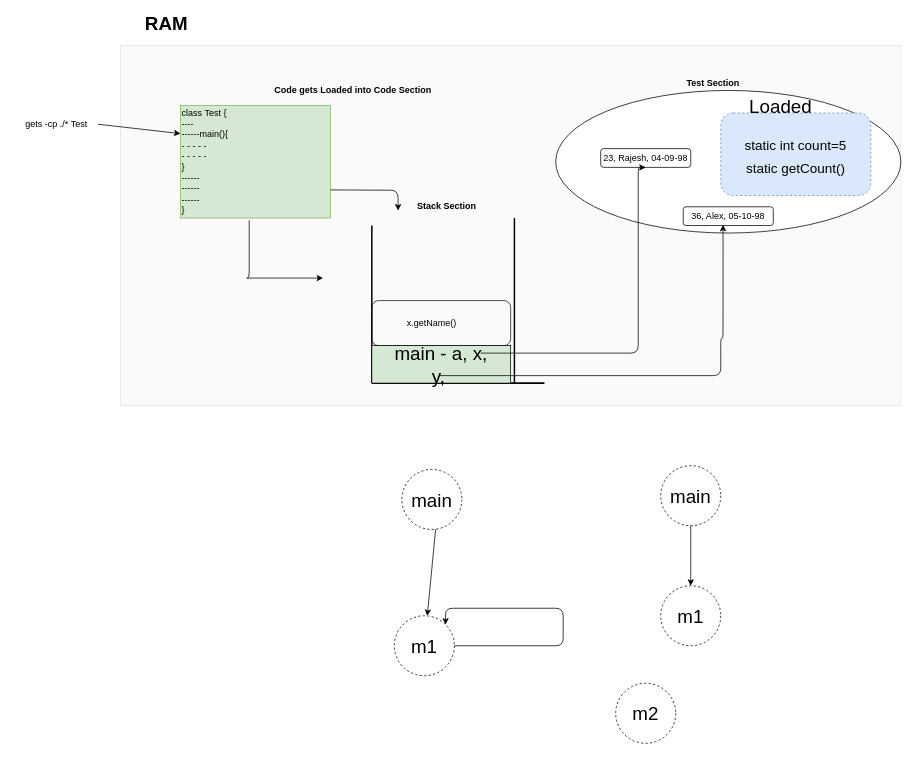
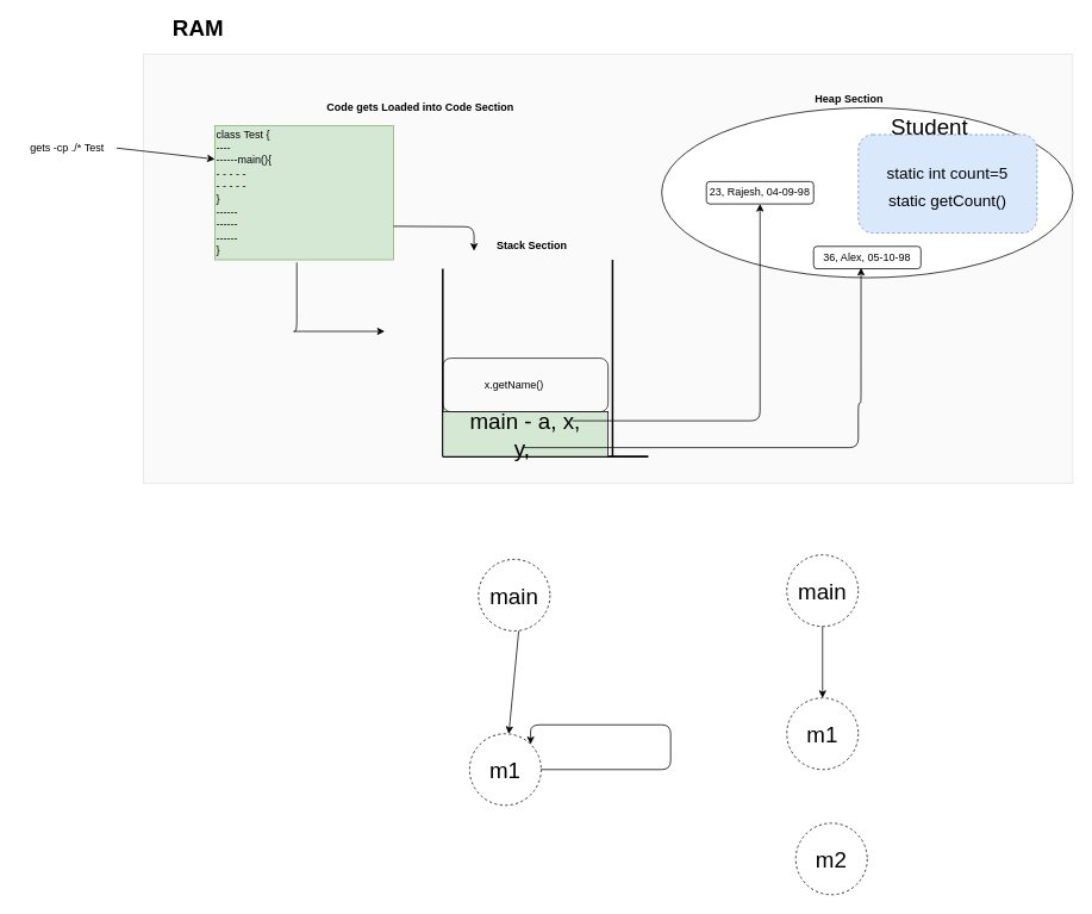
  <mxCell id="0" />
  <mxCell id="1" parent="0" />
  <mxCell id="2" value="" style="rounded=1;whiteSpace=wrap;html=1;align=left;" vertex="1" parent="1"><mxGeometry x="495" y="400" width="185" height="60" as="geometry" /></mxCell>
  <mxCell id="3" value="" style="rounded=0;whiteSpace=wrap;html=1;opacity=10;fillColor=#CCCCCC;" parent="1" vertex="1"><mxGeometry x="160" y="60" width="1040" height="480" as="geometry" /></mxCell>
  <mxCell id="4" value="gets -cp ./* Test" style="text;html=1;strokeColor=none;fillColor=none;align=center;verticalAlign=middle;whiteSpace=wrap;rounded=0;" parent="1" vertex="1"><mxGeometry x="20" y="150" width="110" height="30" as="geometry" /></mxCell>
  <mxCell id="5" value="class Test {&lt;br&gt;----&lt;br&gt;------main(){&lt;br&gt;- - - - -&amp;nbsp;&lt;br&gt;- - - - -&lt;br&gt;}&lt;br&gt;------&lt;br&gt;------&lt;br&gt;------&lt;br&gt;}" style="rounded=0;whiteSpace=wrap;html=1;align=left;fillColor=#d5e8d4;strokeColor=#82b366;" parent="1" vertex="1"><mxGeometry x="240" y="140" width="200" height="150" as="geometry" /></mxCell>
  <mxCell id="6" value="" style="endArrow=classic;html=1;exitX=1;exitY=0.5;exitDx=0;exitDy=0;entryX=0;entryY=0.25;entryDx=0;entryDy=0;" parent="1" source="4" target="5" edge="1"><mxGeometry width="50" height="50" relative="1" as="geometry"><mxPoint x="380" y="280" as="sourcePoint" /><mxPoint x="430" y="230" as="targetPoint" /></mxGeometry></mxCell>
  <mxCell id="7" value="Code gets Loaded into Code Section" style="text;html=1;strokeColor=none;fillColor=none;align=center;verticalAlign=middle;whiteSpace=wrap;rounded=0;fontStyle=1" parent="1" vertex="1"><mxGeometry x="355" y="110" width="230" height="20" as="geometry" /></mxCell>
  <mxCell id="8" value="" style="edgeStyle=segmentEdgeStyle;endArrow=classic;html=1;exitX=0.458;exitY=1.02;exitDx=0;exitDy=0;exitPerimeter=0;" parent="1" source="5" edge="1"><mxGeometry width="50" height="50" relative="1" as="geometry"><mxPoint x="380" y="340" as="sourcePoint" /><mxPoint x="430" y="370" as="targetPoint" /><Array as="points"><mxPoint x="327" y="370" /><mxPoint x="430" y="370" /></Array></mxGeometry></mxCell>
  <mxCell id="9" value="" style="line;strokeWidth=2;direction=south;html=1;align=left;" parent="1" vertex="1"><mxGeometry x="490" y="300" width="10" height="210" as="geometry" /></mxCell>
  <mxCell id="10" value="" style="line;strokeWidth=2;direction=south;html=1;align=left;" parent="1" vertex="1"><mxGeometry x="680" y="290" width="10" height="220" as="geometry" /></mxCell>
  <mxCell id="11" value="" style="line;strokeWidth=2;direction=south;html=1;align=left;rotation=90;" parent="1" vertex="1"><mxGeometry x="605" y="395" width="10" height="230" as="geometry" /></mxCell>
  <mxCell id="12" value="" style="ellipse;whiteSpace=wrap;html=1;align=left;" parent="1" vertex="1"><mxGeometry x="740" y="120" width="460" height="190" as="geometry" /></mxCell>
  <mxCell id="13" value="Stack Section" style="text;html=1;strokeColor=none;fillColor=none;align=center;verticalAlign=middle;whiteSpace=wrap;rounded=0;fontStyle=1" parent="1" vertex="1"><mxGeometry x="480" y="265" width="230" height="20" as="geometry" /></mxCell>
- <mxCell id="14" value="Test Section" style="text;html=1;strokeColor=none;fillColor=none;align=center;verticalAlign=middle;whiteSpace=wrap;rounded=0;fontStyle=1" parent="1" vertex="1"><mxGeometry x="835" y="100" width="230" height="20" as="geometry" /></mxCell>
+ <mxCell id="14" value="Heap Section" style="text;html=1;strokeColor=none;fillColor=none;align=center;verticalAlign=middle;whiteSpace=wrap;rounded=0;fontStyle=1" parent="1" vertex="1"><mxGeometry x="835" y="100" width="230" height="20" as="geometry" /></mxCell>
  <mxCell id="15" value="" style="edgeStyle=elbowEdgeStyle;elbow=vertical;endArrow=classic;html=1;exitX=1;exitY=0.75;exitDx=0;exitDy=0;" parent="1" source="5" edge="1"><mxGeometry width="50" height="50" relative="1" as="geometry"><mxPoint x="640" y="370" as="sourcePoint" /><mxPoint x="530" y="280" as="targetPoint" /><Array as="points"><mxPoint x="530" y="253" /></Array></mxGeometry></mxCell>
  <mxCell id="16" value="RAM&amp;nbsp;" style="text;html=1;strokeColor=none;fillColor=none;align=center;verticalAlign=middle;whiteSpace=wrap;rounded=0;opacity=10;fontStyle=1;fontSize=25;" parent="1" vertex="1"><mxGeometry x="190" y="20" width="70" height="20" as="geometry" /></mxCell>
  <mxCell id="17" value="main - a, x, &lt;br&gt;y,&amp;nbsp;" style="rounded=0;whiteSpace=wrap;html=1;fontSize=25;fillColor=#d5e8d4;" parent="1" vertex="1"><mxGeometry x="495" y="460" width="185" height="50" as="geometry" /></mxCell>
  <mxCell id="18" value="&lt;font style=&quot;font-size: 18px&quot;&gt;static int count=5&lt;br&gt;static getCount()&lt;br&gt;&lt;/font&gt;" style="rounded=1;whiteSpace=wrap;html=1;fillColor=#dae8fc;fontSize=25;dashed=1;strokeColor=#6c8ebf;" parent="1" vertex="1"><mxGeometry x="960" y="150" width="200" height="110" as="geometry" /></mxCell>
- <mxCell id="19" value="Loaded" style="text;html=1;strokeColor=none;fillColor=none;align=center;verticalAlign=middle;whiteSpace=wrap;rounded=0;dashed=1;fontSize=25;" parent="1" vertex="1"><mxGeometry x="1000" y="130" width="80" height="20" as="geometry" /></mxCell>
+ <mxCell id="19" value="Student" style="text;html=1;strokeColor=none;fillColor=none;align=center;verticalAlign=middle;whiteSpace=wrap;rounded=0;dashed=1;fontSize=25;" parent="1" vertex="1"><mxGeometry x="1000" y="130" width="80" height="20" as="geometry" /></mxCell>
  <mxCell id="20" value="main" style="ellipse;whiteSpace=wrap;html=1;aspect=fixed;dashed=1;strokeColor=#000000;fillColor=#FFFFFF;fontSize=25;" parent="1" vertex="1"><mxGeometry x="535" y="625" width="80" height="80" as="geometry" /></mxCell>
  <mxCell id="21" value="m1" style="ellipse;whiteSpace=wrap;html=1;aspect=fixed;dashed=1;strokeColor=#000000;fillColor=#FFFFFF;fontSize=25;" parent="1" vertex="1"><mxGeometry x="525" y="820" width="80" height="80" as="geometry" /></mxCell>
  <mxCell id="22" value="" style="endArrow=classic;html=1;fontSize=25;" parent="1" target="21" edge="1"><mxGeometry width="50" height="50" relative="1" as="geometry"><mxPoint x="580" y="705" as="sourcePoint" /><mxPoint x="630" y="655" as="targetPoint" /></mxGeometry></mxCell>
  <mxCell id="23" value="" style="edgeStyle=segmentEdgeStyle;endArrow=classic;html=1;fontSize=25;entryX=1;entryY=0;entryDx=0;entryDy=0;" parent="1" target="21" edge="1"><mxGeometry width="50" height="50" relative="1" as="geometry"><mxPoint x="605" y="860" as="sourcePoint" /><mxPoint x="655" y="810" as="targetPoint" /><Array as="points"><mxPoint x="750" y="860" /><mxPoint x="750" y="810" /><mxPoint x="594" y="810" /></Array></mxGeometry></mxCell>
  <mxCell id="24" value="main" style="ellipse;whiteSpace=wrap;html=1;aspect=fixed;dashed=1;strokeColor=#000000;fillColor=#FFFFFF;fontSize=25;" parent="1" vertex="1"><mxGeometry x="880" y="620" width="80" height="80" as="geometry" /></mxCell>
  <mxCell id="25" value="m1" style="ellipse;whiteSpace=wrap;html=1;aspect=fixed;dashed=1;strokeColor=#000000;fillColor=#FFFFFF;fontSize=25;" parent="1" vertex="1"><mxGeometry x="880" y="780" width="80" height="80" as="geometry" /></mxCell>
- <mxCell id="26" value="m2" style="ellipse;whiteSpace=wrap;html=1;aspect=fixed;dashed=1;strokeColor=#000000;fillColor=#FFFFFF;fontSize=25;" parent="1" vertex="1"><mxGeometry x="820" y="910" width="80" height="80" as="geometry" /></mxCell>
+ <mxCell id="26" value="m2" style="ellipse;whiteSpace=wrap;html=1;aspect=fixed;dashed=1;strokeColor=#000000;fillColor=#FFFFFF;fontSize=25;" parent="1" vertex="1"><mxGeometry x="890" y="920" width="80" height="80" as="geometry" /></mxCell>
  <mxCell id="27" value="" style="endArrow=classic;html=1;fontSize=25;entryX=0.5;entryY=0;entryDx=0;entryDy=0;exitX=0.5;exitY=1;exitDx=0;exitDy=0;" parent="1" source="24" target="25" edge="1"><mxGeometry width="50" height="50" relative="1" as="geometry"><mxPoint x="630" y="810" as="sourcePoint" /><mxPoint x="680" y="760" as="targetPoint" /></mxGeometry></mxCell>
- <mxCell id="28" value="23, Rajesh, 04-09-98" style="rounded=1;whiteSpace=wrap;html=1;" vertex="1" parent="1"><mxGeometry x="800" y="197.5" width="120" height="25" as="geometry" /></mxCell>
+ <mxCell id="28" value="23, Rajesh, 04-09-98" style="rounded=1;whiteSpace=wrap;html=1;" vertex="1" parent="1"><mxGeometry x="790" y="202.5" width="120" height="25" as="geometry" /></mxCell>
  <mxCell id="29" value="" style="edgeStyle=segmentEdgeStyle;endArrow=classic;html=1;entryX=0.5;entryY=1;entryDx=0;entryDy=0;" edge="1" parent="1" target="28"><mxGeometry width="50" height="50" relative="1" as="geometry"><mxPoint x="640" y="470" as="sourcePoint" /><mxPoint x="690" y="420" as="targetPoint" /><Array as="points"><mxPoint x="850" y="470" /></Array></mxGeometry></mxCell>
  <mxCell id="30" value="x.getName()" style="text;html=1;strokeColor=none;fillColor=none;align=center;verticalAlign=middle;whiteSpace=wrap;rounded=0;" vertex="1" parent="1"><mxGeometry x="515" y="420" width="120" height="20" as="geometry" /></mxCell>
  <mxCell id="31" value="36, Alex, 05-10-98" style="rounded=1;whiteSpace=wrap;html=1;" vertex="1" parent="1"><mxGeometry x="910" y="275" width="120" height="25" as="geometry" /></mxCell>
  <mxCell id="32" value="" style="edgeStyle=segmentEdgeStyle;endArrow=classic;html=1;entryX=0.442;entryY=0.96;entryDx=0;entryDy=0;entryPerimeter=0;" edge="1" parent="1" target="31"><mxGeometry width="50" height="50" relative="1" as="geometry"><mxPoint x="585" y="500" as="sourcePoint" /><mxPoint x="635" y="450" as="targetPoint" /><Array as="points"><mxPoint x="960" y="500" /><mxPoint x="960" y="450" /><mxPoint x="963" y="450" /></Array></mxGeometry></mxCell>
